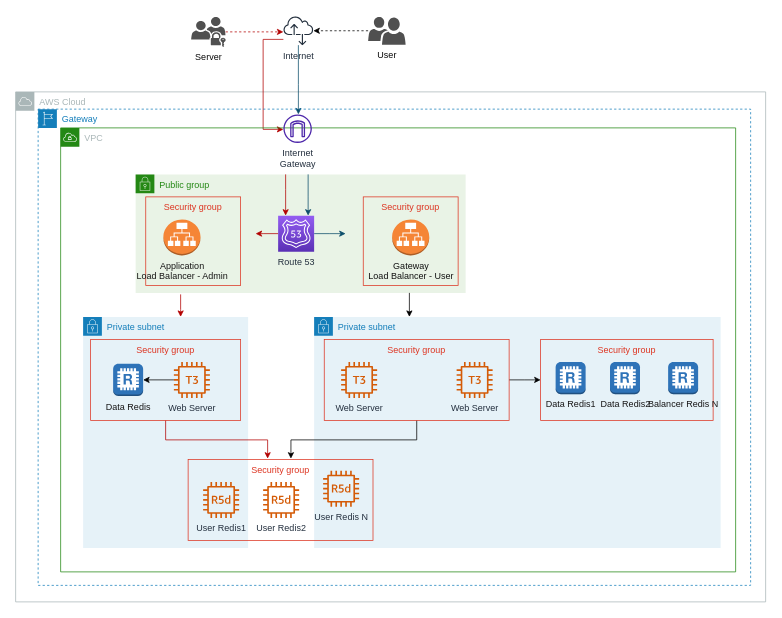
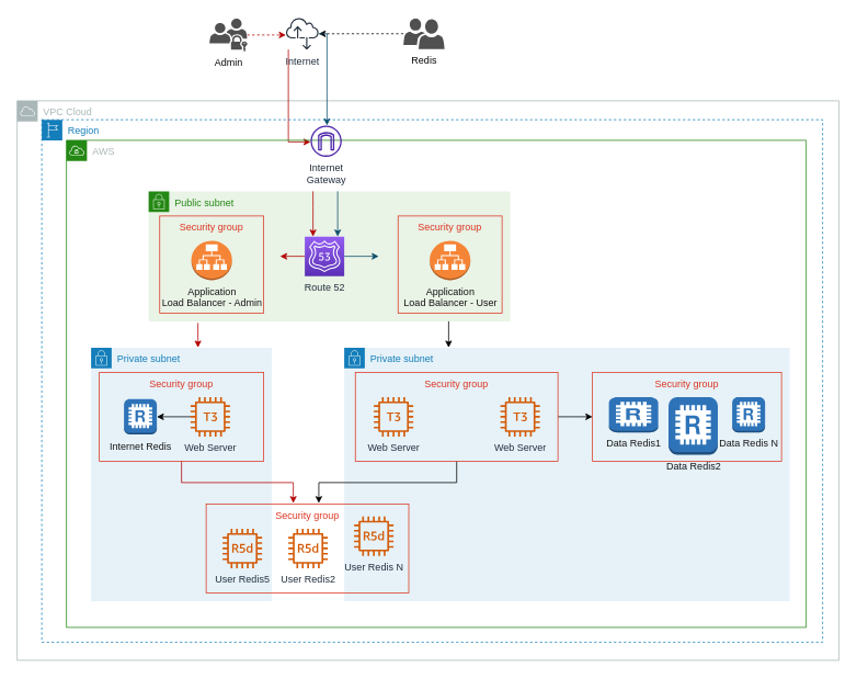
  <mxCell id="0" />
  <mxCell id="1" parent="0" />
- <mxCell id="2" value="AWS Cloud" style="sketch=0;outlineConnect=0;gradientColor=none;html=1;whiteSpace=wrap;fontSize=12;fontStyle=0;shape=mxgraph.aws4.group;grIcon=mxgraph.aws4.group_aws_cloud;strokeColor=#AAB7B8;fillColor=none;verticalAlign=top;align=left;spacingLeft=30;fontColor=#AAB7B8;dashed=0;" parent="1" vertex="1"><mxGeometry x="20" y="122" width="1000" height="680" as="geometry" /></mxCell>
+ <mxCell id="2" value="VPC Cloud" style="sketch=0;outlineConnect=0;gradientColor=none;html=1;whiteSpace=wrap;fontSize=12;fontStyle=0;shape=mxgraph.aws4.group;grIcon=mxgraph.aws4.group_aws_cloud;strokeColor=#AAB7B8;fillColor=none;verticalAlign=top;align=left;spacingLeft=30;fontColor=#AAB7B8;dashed=0;" parent="1" vertex="1"><mxGeometry x="20" y="122" width="1000" height="680" as="geometry" /></mxCell>
  <mxCell id="3" value="" style="edgeStyle=orthogonalEdgeStyle;rounded=0;orthogonalLoop=1;jettySize=auto;html=1;dashed=1;" parent="1" source="4" target="9" edge="1"><mxGeometry relative="1" as="geometry" /></mxCell>
- <mxCell id="4" value="User" style="sketch=0;pointerEvents=1;shadow=0;dashed=0;html=1;strokeColor=none;labelPosition=center;verticalLabelPosition=bottom;verticalAlign=top;align=center;fillColor=#505050;shape=mxgraph.mscae.intune.user_group;fontColor=#080808;" parent="1" vertex="1"><mxGeometry x="490" y="22" width="50" height="37" as="geometry" /></mxCell>
+ <mxCell id="4" value="Redis" style="sketch=0;pointerEvents=1;shadow=0;dashed=0;html=1;strokeColor=none;labelPosition=center;verticalLabelPosition=bottom;verticalAlign=top;align=center;fillColor=#505050;shape=mxgraph.mscae.intune.user_group;fontColor=#080808;" parent="1" vertex="1"><mxGeometry x="490" y="22" width="50" height="37" as="geometry" /></mxCell>
  <mxCell id="5" value="" style="edgeStyle=orthogonalEdgeStyle;rounded=0;orthogonalLoop=1;jettySize=auto;html=1;strokeColor=#B20000;fillColor=#e51400;dashed=1;" parent="1" source="6" target="9" edge="1"><mxGeometry relative="1" as="geometry"><Array as="points"><mxPoint x="360" y="42" /><mxPoint x="360" y="42" /></Array></mxGeometry></mxCell>
- <mxCell id="6" value="Server" style="sketch=0;pointerEvents=1;shadow=0;dashed=0;html=1;strokeColor=none;fillColor=#505050;labelPosition=center;verticalLabelPosition=bottom;verticalAlign=top;outlineConnect=0;align=center;shape=mxgraph.office.users.universal_security_group;fontColor=#0a0a0a;" parent="1" vertex="1"><mxGeometry x="254" y="22" width="46" height="40" as="geometry" /></mxCell>
+ <mxCell id="6" value="Admin" style="sketch=0;pointerEvents=1;shadow=0;dashed=0;html=1;strokeColor=none;fillColor=#505050;labelPosition=center;verticalLabelPosition=bottom;verticalAlign=top;outlineConnect=0;align=center;shape=mxgraph.office.users.universal_security_group;fontColor=#0a0a0a;" parent="1" vertex="1"><mxGeometry x="254" y="22" width="46" height="40" as="geometry" /></mxCell>
  <mxCell id="7" value="" style="edgeStyle=orthogonalEdgeStyle;rounded=0;orthogonalLoop=1;jettySize=auto;html=1;fillColor=#e51400;strokeColor=#B20000;" parent="1" source="9" target="36" edge="1"><mxGeometry relative="1" as="geometry"><Array as="points"><mxPoint x="350" y="52" /><mxPoint x="350" y="172" /></Array></mxGeometry></mxCell>
  <mxCell id="8" value="" style="edgeStyle=orthogonalEdgeStyle;rounded=0;orthogonalLoop=1;jettySize=auto;html=1;strokeColor=#0B4D6A;" parent="1" source="9" target="36" edge="1"><mxGeometry relative="1" as="geometry"><Array as="points"><mxPoint x="397" y="112" /><mxPoint x="397" y="112" /></Array></mxGeometry></mxCell>
- <mxCell id="9" value="Internet" style="sketch=0;outlineConnect=0;fontColor=#232F3E;gradientColor=none;fillColor=#232F3D;strokeColor=none;dashed=0;verticalLabelPosition=bottom;verticalAlign=top;align=center;html=1;fontSize=12;fontStyle=0;aspect=fixed;pointerEvents=1;shape=mxgraph.aws4.internet_alt2;" parent="1" vertex="1"><mxGeometry x="377" y="20.5" width="40" height="40" as="geometry" /></mxCell>
- <mxCell id="10" value="VPC" style="points=[[0,0],[0.25,0],[0.5,0],[0.75,0],[1,0],[1,0.25],[1,0.5],[1,0.75],[1,1],[0.75,1],[0.5,1],[0.25,1],[0,1],[0,0.75],[0,0.5],[0,0.25]];outlineConnect=0;gradientColor=none;html=1;whiteSpace=wrap;fontSize=12;fontStyle=0;container=1;pointerEvents=0;collapsible=0;recursiveResize=0;shape=mxgraph.aws4.group;grIcon=mxgraph.aws4.group_vpc;strokeColor=#248814;fillColor=none;verticalAlign=top;align=left;spacingLeft=30;fontColor=#AAB7B8;dashed=0;" parent="1" vertex="1"><mxGeometry x="80" y="170" width="900" height="592" as="geometry" /></mxCell>
- <mxCell id="11" value="Public group" style="points=[[0,0],[0.25,0],[0.5,0],[0.75,0],[1,0],[1,0.25],[1,0.5],[1,0.75],[1,1],[0.75,1],[0.5,1],[0.25,1],[0,1],[0,0.75],[0,0.5],[0,0.25]];outlineConnect=0;gradientColor=none;html=1;whiteSpace=wrap;fontSize=12;fontStyle=0;container=1;pointerEvents=0;collapsible=0;recursiveResize=0;shape=mxgraph.aws4.group;grIcon=mxgraph.aws4.group_security_group;grStroke=0;strokeColor=#248814;fillColor=#E9F3E6;verticalAlign=top;align=left;spacingLeft=30;fontColor=#248814;dashed=0;" parent="10" vertex="1"><mxGeometry x="100" y="62" width="440" height="158" as="geometry" /></mxCell>
+ <mxCell id="9" value="Internet" style="sketch=0;outlineConnect=0;fontColor=#232F3E;gradientColor=none;fillColor=#232F3D;strokeColor=none;dashed=0;verticalLabelPosition=bottom;verticalAlign=top;align=center;html=1;fontSize=12;fontStyle=0;aspect=fixed;pointerEvents=1;shape=mxgraph.aws4.internet_alt2;" parent="1" vertex="1"><mxGeometry x="347" y="20.5" width="40" height="40" as="geometry" /></mxCell>
+ <mxCell id="10" value="AWS" style="points=[[0,0],[0.25,0],[0.5,0],[0.75,0],[1,0],[1,0.25],[1,0.5],[1,0.75],[1,1],[0.75,1],[0.5,1],[0.25,1],[0,1],[0,0.75],[0,0.5],[0,0.25]];outlineConnect=0;gradientColor=none;html=1;whiteSpace=wrap;fontSize=12;fontStyle=0;container=1;pointerEvents=0;collapsible=0;recursiveResize=0;shape=mxgraph.aws4.group;grIcon=mxgraph.aws4.group_vpc;strokeColor=#248814;fillColor=none;verticalAlign=top;align=left;spacingLeft=30;fontColor=#AAB7B8;dashed=0;" parent="1" vertex="1"><mxGeometry x="80" y="170" width="900" height="592" as="geometry" /></mxCell>
+ <mxCell id="11" value="Public subnet" style="points=[[0,0],[0.25,0],[0.5,0],[0.75,0],[1,0],[1,0.25],[1,0.5],[1,0.75],[1,1],[0.75,1],[0.5,1],[0.25,1],[0,1],[0,0.75],[0,0.5],[0,0.25]];outlineConnect=0;gradientColor=none;html=1;whiteSpace=wrap;fontSize=12;fontStyle=0;container=1;pointerEvents=0;collapsible=0;recursiveResize=0;shape=mxgraph.aws4.group;grIcon=mxgraph.aws4.group_security_group;grStroke=0;strokeColor=#248814;fillColor=#E9F3E6;verticalAlign=top;align=left;spacingLeft=30;fontColor=#248814;dashed=0;" parent="10" vertex="1"><mxGeometry x="100" y="62" width="440" height="158" as="geometry" /></mxCell>
  <mxCell id="12" value="Security group" style="fillColor=none;strokeColor=#DD3522;verticalAlign=top;fontStyle=0;fontColor=#DD3522;" parent="10" vertex="1"><mxGeometry x="113.5" y="92" width="126.5" height="118" as="geometry" /></mxCell>
  <mxCell id="13" value="" style="edgeStyle=orthogonalEdgeStyle;rounded=0;orthogonalLoop=1;jettySize=auto;html=1;fillColor=#e51400;strokeColor=#B20000;" edge="1" parent="10"><mxGeometry relative="1" as="geometry"><mxPoint x="160" y="222" as="sourcePoint" /><mxPoint x="160" y="252" as="targetPoint" /><Array as="points"><mxPoint x="160" y="242" /><mxPoint x="160" y="242" /></Array></mxGeometry></mxCell>
- <mxCell id="14" value="&lt;div&gt;Application&lt;/div&gt;&lt;div&gt;Load Balancer - Admin&lt;/div&gt;" style="outlineConnect=0;dashed=0;verticalLabelPosition=bottom;verticalAlign=top;align=center;html=1;shape=mxgraph.aws3.application_load_balancer;fillColor=#F58536;gradientColor=none;strokeColor=#BAC8D3;fontColor=#171616;" parent="10" vertex="1"><mxGeometry x="137" y="122" width="49.5" height="48" as="geometry" /></mxCell>
+ <mxCell id="14" value="&lt;div&gt;Application&lt;/div&gt;&lt;div&gt;Load Balancer - Admin&lt;/div&gt;" style="outlineConnect=0;dashed=0;verticalLabelPosition=bottom;verticalAlign=top;align=center;html=1;shape=mxgraph.aws3.application_load_balancer;fillColor=#F58536;gradientColor=none;strokeColor=#BAC8D3;fontColor=#171616;" parent="10" vertex="1"><mxGeometry x="152" y="122" width="49.5" height="48" as="geometry" /></mxCell>
  <mxCell id="15" value="Security group" style="fillColor=none;strokeColor=#DD3522;verticalAlign=top;fontStyle=0;fontColor=#DD3522;" parent="10" vertex="1"><mxGeometry x="403.5" y="92" width="126.5" height="118" as="geometry" /></mxCell>
- <mxCell id="16" value="&lt;div&gt;Gateway&lt;/div&gt;&lt;div&gt;Load Balancer - User&lt;/div&gt;" style="outlineConnect=0;dashed=0;verticalLabelPosition=bottom;verticalAlign=top;align=center;html=1;shape=mxgraph.aws3.application_load_balancer;fillColor=#F58536;gradientColor=none;strokeColor=#BAC8D3;fontColor=#121212;" parent="10" vertex="1"><mxGeometry x="442" y="122" width="49.5" height="48" as="geometry" /></mxCell>
+ <mxCell id="16" value="&lt;div&gt;Application&lt;/div&gt;&lt;div&gt;Load Balancer - User&lt;/div&gt;" style="outlineConnect=0;dashed=0;verticalLabelPosition=bottom;verticalAlign=top;align=center;html=1;shape=mxgraph.aws3.application_load_balancer;fillColor=#F58536;gradientColor=none;strokeColor=#BAC8D3;fontColor=#121212;" parent="10" vertex="1"><mxGeometry x="442" y="122" width="49.5" height="48" as="geometry" /></mxCell>
  <mxCell id="17" value="" style="edgeStyle=orthogonalEdgeStyle;rounded=0;orthogonalLoop=1;jettySize=auto;html=1;strokeColor=#B20000;fillColor=#e51400;" parent="10" source="19" edge="1"><mxGeometry relative="1" as="geometry"><mxPoint x="260" y="141" as="targetPoint" /></mxGeometry></mxCell>
  <mxCell id="18" value="" style="edgeStyle=orthogonalEdgeStyle;rounded=0;orthogonalLoop=1;jettySize=auto;html=1;strokeColor=#0B4D6A;" parent="10" source="19" edge="1"><mxGeometry relative="1" as="geometry"><mxPoint x="380" y="141" as="targetPoint" /></mxGeometry></mxCell>
- <mxCell id="19" value="Route 53" style="sketch=0;points=[[0,0,0],[0.25,0,0],[0.5,0,0],[0.75,0,0],[1,0,0],[0,1,0],[0.25,1,0],[0.5,1,0],[0.75,1,0],[1,1,0],[0,0.25,0],[0,0.5,0],[0,0.75,0],[1,0.25,0],[1,0.5,0],[1,0.75,0]];outlineConnect=0;fontColor=#232F3E;gradientColor=#945DF2;gradientDirection=north;fillColor=#5A30B5;strokeColor=#ffffff;dashed=0;verticalLabelPosition=bottom;verticalAlign=top;align=center;html=1;fontSize=12;fontStyle=0;aspect=fixed;shape=mxgraph.aws4.resourceIcon;resIcon=mxgraph.aws4.route_53;" parent="10" vertex="1"><mxGeometry x="290" y="117" width="48" height="48" as="geometry" /></mxCell>
+ <mxCell id="19" value="Route 52" style="sketch=0;points=[[0,0,0],[0.25,0,0],[0.5,0,0],[0.75,0,0],[1,0,0],[0,1,0],[0.25,1,0],[0.5,1,0],[0.75,1,0],[1,1,0],[0,0.25,0],[0,0.5,0],[0,0.75,0],[1,0.25,0],[1,0.5,0],[1,0.75,0]];outlineConnect=0;fontColor=#232F3E;gradientColor=#945DF2;gradientDirection=north;fillColor=#5A30B5;strokeColor=#ffffff;dashed=0;verticalLabelPosition=bottom;verticalAlign=top;align=center;html=1;fontSize=12;fontStyle=0;aspect=fixed;shape=mxgraph.aws4.resourceIcon;resIcon=mxgraph.aws4.route_53;" parent="10" vertex="1"><mxGeometry x="290" y="117" width="48" height="48" as="geometry" /></mxCell>
  <mxCell id="20" value="Private subnet" style="points=[[0,0],[0.25,0],[0.5,0],[0.75,0],[1,0],[1,0.25],[1,0.5],[1,0.75],[1,1],[0.75,1],[0.5,1],[0.25,1],[0,1],[0,0.75],[0,0.5],[0,0.25]];outlineConnect=0;gradientColor=none;html=1;whiteSpace=wrap;fontSize=12;fontStyle=0;container=1;pointerEvents=0;collapsible=0;recursiveResize=0;shape=mxgraph.aws4.group;grIcon=mxgraph.aws4.group_security_group;grStroke=0;strokeColor=#147EBA;fillColor=#E6F2F8;verticalAlign=top;align=left;spacingLeft=30;fontColor=#147EBA;dashed=0;" parent="10" vertex="1"><mxGeometry x="30" y="252" width="220" height="308" as="geometry" /></mxCell>
  <mxCell id="21" value="" style="edgeStyle=orthogonalEdgeStyle;rounded=0;orthogonalLoop=1;jettySize=auto;html=1;fontColor=#171616;entryX=0.43;entryY=-0.009;entryDx=0;entryDy=0;entryPerimeter=0;fillColor=#e51400;strokeColor=#B20000;" parent="10" source="22" target="32" edge="1"><mxGeometry relative="1" as="geometry" /></mxCell>
  <mxCell id="22" value="Security group" style="fillColor=none;strokeColor=#DD3522;verticalAlign=top;fontStyle=0;fontColor=#DD3522;" parent="10" vertex="1"><mxGeometry x="40" y="282" width="200" height="108" as="geometry" /></mxCell>
  <mxCell id="23" value="Web Server" style="sketch=0;outlineConnect=0;fontColor=#232F3E;gradientColor=none;fillColor=#D45B07;strokeColor=none;dashed=0;verticalLabelPosition=bottom;verticalAlign=top;align=center;html=1;fontSize=12;fontStyle=0;aspect=fixed;pointerEvents=1;shape=mxgraph.aws4.t3_instance;" parent="10" vertex="1"><mxGeometry x="151" y="312" width="48" height="48" as="geometry" /></mxCell>
  <mxCell id="24" value="Private subnet" style="points=[[0,0],[0.25,0],[0.5,0],[0.75,0],[1,0],[1,0.25],[1,0.5],[1,0.75],[1,1],[0.75,1],[0.5,1],[0.25,1],[0,1],[0,0.75],[0,0.5],[0,0.25]];outlineConnect=0;gradientColor=none;html=1;whiteSpace=wrap;fontSize=12;fontStyle=0;container=1;pointerEvents=0;collapsible=0;recursiveResize=0;shape=mxgraph.aws4.group;grIcon=mxgraph.aws4.group_security_group;grStroke=0;strokeColor=#147EBA;fillColor=#E6F2F8;verticalAlign=top;align=left;spacingLeft=30;fontColor=#147EBA;dashed=0;" parent="10" vertex="1"><mxGeometry x="338" y="252" width="542" height="308" as="geometry" /></mxCell>
  <mxCell id="25" value="" style="edgeStyle=orthogonalEdgeStyle;rounded=0;orthogonalLoop=1;jettySize=auto;html=1;fontColor=#171616;" parent="10" source="27" edge="1"><mxGeometry relative="1" as="geometry"><mxPoint x="640" y="336" as="targetPoint" /></mxGeometry></mxCell>
  <mxCell id="26" value="" style="edgeStyle=orthogonalEdgeStyle;rounded=0;orthogonalLoop=1;jettySize=auto;html=1;fontColor=#171616;entryX=0.556;entryY=-0.009;entryDx=0;entryDy=0;entryPerimeter=0;" parent="10" source="27" target="32" edge="1"><mxGeometry relative="1" as="geometry" /></mxCell>
  <mxCell id="27" value="Security group" style="fillColor=none;strokeColor=#DD3522;verticalAlign=top;fontStyle=0;fontColor=#DD3522;" parent="10" vertex="1"><mxGeometry x="351.5" y="282" width="246.5" height="108" as="geometry" /></mxCell>
  <mxCell id="28" value="Security group" style="fillColor=none;strokeColor=#DD3522;verticalAlign=top;fontStyle=0;fontColor=#DD3522;" parent="10" vertex="1"><mxGeometry x="640" y="282" width="230" height="108" as="geometry" /></mxCell>
- <mxCell id="29" value="Data Redis1" style="outlineConnect=0;dashed=0;verticalLabelPosition=bottom;verticalAlign=top;align=center;html=1;shape=mxgraph.aws3.redis;fillColor=#2E73B8;gradientColor=none;fontColor=#171616;" parent="10" vertex="1"><mxGeometry x="660" y="312" width="40" height="43" as="geometry" /></mxCell>
- <mxCell id="30" value="Balancer Redis N" style="outlineConnect=0;dashed=0;verticalLabelPosition=bottom;verticalAlign=top;align=center;html=1;shape=mxgraph.aws3.redis;fillColor=#2E73B8;gradientColor=none;fontColor=#171616;" parent="10" vertex="1"><mxGeometry x="810" y="312" width="40" height="43" as="geometry" /></mxCell>
- <mxCell id="31" value="Data Redis2" style="outlineConnect=0;dashed=0;verticalLabelPosition=bottom;verticalAlign=top;align=center;html=1;shape=mxgraph.aws3.redis;fillColor=#2E73B8;gradientColor=none;fontColor=#171616;" parent="10" vertex="1"><mxGeometry x="732.5" y="312" width="40" height="43" as="geometry" /></mxCell>
+ <mxCell id="29" value="Data Redis1" style="outlineConnect=0;dashed=0;verticalLabelPosition=bottom;verticalAlign=top;align=center;html=1;shape=mxgraph.aws3.redis;fillColor=#2E73B8;gradientColor=none;fontColor=#171616;" parent="10" vertex="1"><mxGeometry x="660" y="312" width="60" height="43" as="geometry" /></mxCell>
+ <mxCell id="30" value="Data Redis N" style="outlineConnect=0;dashed=0;verticalLabelPosition=bottom;verticalAlign=top;align=center;html=1;shape=mxgraph.aws3.redis;fillColor=#2E73B8;gradientColor=none;fontColor=#171616;" parent="10" vertex="1"><mxGeometry x="810" y="312" width="40" height="43" as="geometry" /></mxCell>
+ <mxCell id="31" value="Data Redis2" style="outlineConnect=0;dashed=0;verticalLabelPosition=bottom;verticalAlign=top;align=center;html=1;shape=mxgraph.aws3.redis;fillColor=#2E73B8;gradientColor=none;fontColor=#171616;" parent="10" vertex="1"><mxGeometry x="732.5" y="312" width="60" height="70" as="geometry" /></mxCell>
  <mxCell id="32" value="Security group" style="fillColor=none;strokeColor=#DD3522;verticalAlign=top;fontStyle=0;fontColor=#DD3522;" parent="10" vertex="1"><mxGeometry x="170" y="442" width="246.5" height="108" as="geometry" /></mxCell>
- <mxCell id="33" value="Gateway" style="points=[[0,0],[0.25,0],[0.5,0],[0.75,0],[1,0],[1,0.25],[1,0.5],[1,0.75],[1,1],[0.75,1],[0.5,1],[0.25,1],[0,1],[0,0.75],[0,0.5],[0,0.25]];outlineConnect=0;gradientColor=none;html=1;whiteSpace=wrap;fontSize=12;fontStyle=0;container=0;pointerEvents=0;collapsible=0;recursiveResize=0;shape=mxgraph.aws4.group;grIcon=mxgraph.aws4.group_region;strokeColor=#147EBA;fillColor=none;verticalAlign=top;align=left;spacingLeft=30;fontColor=#147EBA;dashed=1;" parent="10" vertex="1"><mxGeometry x="-30" y="-25" width="950" height="635" as="geometry" /></mxCell>
+ <mxCell id="33" value="Region" style="points=[[0,0],[0.25,0],[0.5,0],[0.75,0],[1,0],[1,0.25],[1,0.5],[1,0.75],[1,1],[0.75,1],[0.5,1],[0.25,1],[0,1],[0,0.75],[0,0.5],[0,0.25]];outlineConnect=0;gradientColor=none;html=1;whiteSpace=wrap;fontSize=12;fontStyle=0;container=0;pointerEvents=0;collapsible=0;recursiveResize=0;shape=mxgraph.aws4.group;grIcon=mxgraph.aws4.group_region;strokeColor=#147EBA;fillColor=none;verticalAlign=top;align=left;spacingLeft=30;fontColor=#147EBA;dashed=1;" parent="10" vertex="1"><mxGeometry x="-30" y="-25" width="950" height="635" as="geometry" /></mxCell>
  <mxCell id="34" value="" style="edgeStyle=orthogonalEdgeStyle;rounded=0;orthogonalLoop=1;jettySize=auto;html=1;strokeColor=#B20000;fillColor=#e51400;" parent="1" target="19" edge="1"><mxGeometry relative="1" as="geometry"><mxPoint x="380" y="232" as="sourcePoint" /><Array as="points"><mxPoint x="380" y="252" /><mxPoint x="380" y="252" /></Array></mxGeometry></mxCell>
  <mxCell id="35" value="" style="edgeStyle=orthogonalEdgeStyle;rounded=0;orthogonalLoop=1;jettySize=auto;html=1;strokeColor=#0B4D6A;" parent="1" target="19" edge="1"><mxGeometry relative="1" as="geometry"><mxPoint x="410" y="232" as="sourcePoint" /><Array as="points"><mxPoint x="410" y="262" /><mxPoint x="410" y="262" /></Array></mxGeometry></mxCell>
  <mxCell id="36" value="Internet&lt;br&gt;Gateway" style="sketch=0;outlineConnect=0;fontColor=#232F3E;gradientColor=none;fillColor=#4D27AA;strokeColor=none;dashed=0;verticalLabelPosition=bottom;verticalAlign=top;align=center;html=1;fontSize=12;fontStyle=0;aspect=fixed;pointerEvents=1;shape=mxgraph.aws4.internet_gateway;" parent="1" vertex="1"><mxGeometry x="377" y="152" width="38" height="38" as="geometry" /></mxCell>
  <mxCell id="37" value="" style="edgeStyle=orthogonalEdgeStyle;rounded=0;orthogonalLoop=1;jettySize=auto;html=1;fontColor=#171616;" parent="1" edge="1"><mxGeometry relative="1" as="geometry"><mxPoint x="545" y="422" as="targetPoint" /><mxPoint x="545" y="390" as="sourcePoint" /></mxGeometry></mxCell>
  <mxCell id="38" value="" style="edgeStyle=orthogonalEdgeStyle;rounded=0;orthogonalLoop=1;jettySize=auto;html=1;fontColor=#171616;" parent="1" source="23" target="41" edge="1"><mxGeometry relative="1" as="geometry" /></mxCell>
  <mxCell id="39" value="Web Server" style="sketch=0;outlineConnect=0;fontColor=#232F3E;gradientColor=none;fillColor=#D45B07;strokeColor=none;dashed=0;verticalLabelPosition=bottom;verticalAlign=top;align=center;html=1;fontSize=12;fontStyle=0;aspect=fixed;pointerEvents=1;shape=mxgraph.aws4.t3_instance;" parent="1" vertex="1"><mxGeometry x="454" y="482" width="48" height="48" as="geometry" /></mxCell>
  <mxCell id="40" value="Web Server" style="sketch=0;outlineConnect=0;fontColor=#232F3E;gradientColor=none;fillColor=#D45B07;strokeColor=none;dashed=0;verticalLabelPosition=bottom;verticalAlign=top;align=center;html=1;fontSize=12;fontStyle=0;aspect=fixed;pointerEvents=1;shape=mxgraph.aws4.t3_instance;" parent="1" vertex="1"><mxGeometry x="608" y="482" width="48" height="48" as="geometry" /></mxCell>
- <mxCell id="41" value="Data Redis" style="outlineConnect=0;dashed=0;verticalLabelPosition=bottom;verticalAlign=top;align=center;html=1;shape=mxgraph.aws3.redis;fillColor=#2E73B8;gradientColor=none;fontColor=#171616;" parent="1" vertex="1"><mxGeometry x="150" y="484.5" width="40" height="43" as="geometry" /></mxCell>
- <mxCell id="42" value="User Redis1" style="sketch=0;outlineConnect=0;fontColor=#232F3E;gradientColor=none;fillColor=#D45B07;strokeColor=none;dashed=0;verticalLabelPosition=bottom;verticalAlign=top;align=center;html=1;fontSize=12;fontStyle=0;aspect=fixed;pointerEvents=1;shape=mxgraph.aws4.r5d_instance;" parent="1" vertex="1"><mxGeometry x="270" y="642" width="48" height="48" as="geometry" /></mxCell>
+ <mxCell id="41" value="Internet Redis" style="outlineConnect=0;dashed=0;verticalLabelPosition=bottom;verticalAlign=top;align=center;html=1;shape=mxgraph.aws3.redis;fillColor=#2E73B8;gradientColor=none;fontColor=#171616;" parent="1" vertex="1"><mxGeometry x="150" y="484.5" width="40" height="43" as="geometry" /></mxCell>
+ <mxCell id="42" value="User Redis5" style="sketch=0;outlineConnect=0;fontColor=#232F3E;gradientColor=none;fillColor=#D45B07;strokeColor=none;dashed=0;verticalLabelPosition=bottom;verticalAlign=top;align=center;html=1;fontSize=12;fontStyle=0;aspect=fixed;pointerEvents=1;shape=mxgraph.aws4.r5d_instance;" parent="1" vertex="1"><mxGeometry x="270" y="642" width="48" height="48" as="geometry" /></mxCell>
  <mxCell id="43" value="User Redis2" style="sketch=0;outlineConnect=0;fontColor=#232F3E;gradientColor=none;fillColor=#D45B07;strokeColor=none;dashed=0;verticalLabelPosition=bottom;verticalAlign=top;align=center;html=1;fontSize=12;fontStyle=0;aspect=fixed;pointerEvents=1;shape=mxgraph.aws4.r5d_instance;" parent="1" vertex="1"><mxGeometry x="350" y="642" width="48" height="48" as="geometry" /></mxCell>
  <mxCell id="44" value="User Redis N" style="sketch=0;outlineConnect=0;fontColor=#232F3E;gradientColor=none;fillColor=#D45B07;strokeColor=none;dashed=0;verticalLabelPosition=bottom;verticalAlign=top;align=center;html=1;fontSize=12;fontStyle=0;aspect=fixed;pointerEvents=1;shape=mxgraph.aws4.r5d_instance;" parent="1" vertex="1"><mxGeometry x="430" y="627" width="48" height="48" as="geometry" /></mxCell>
